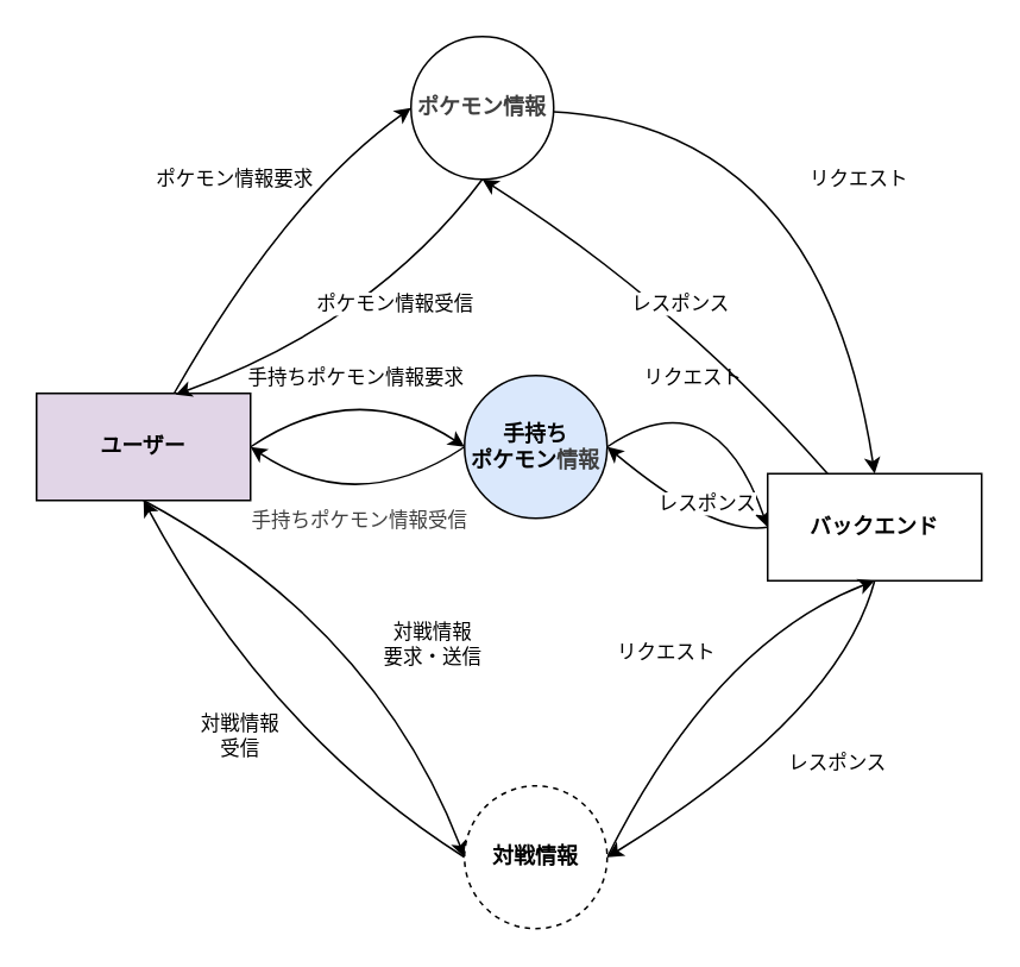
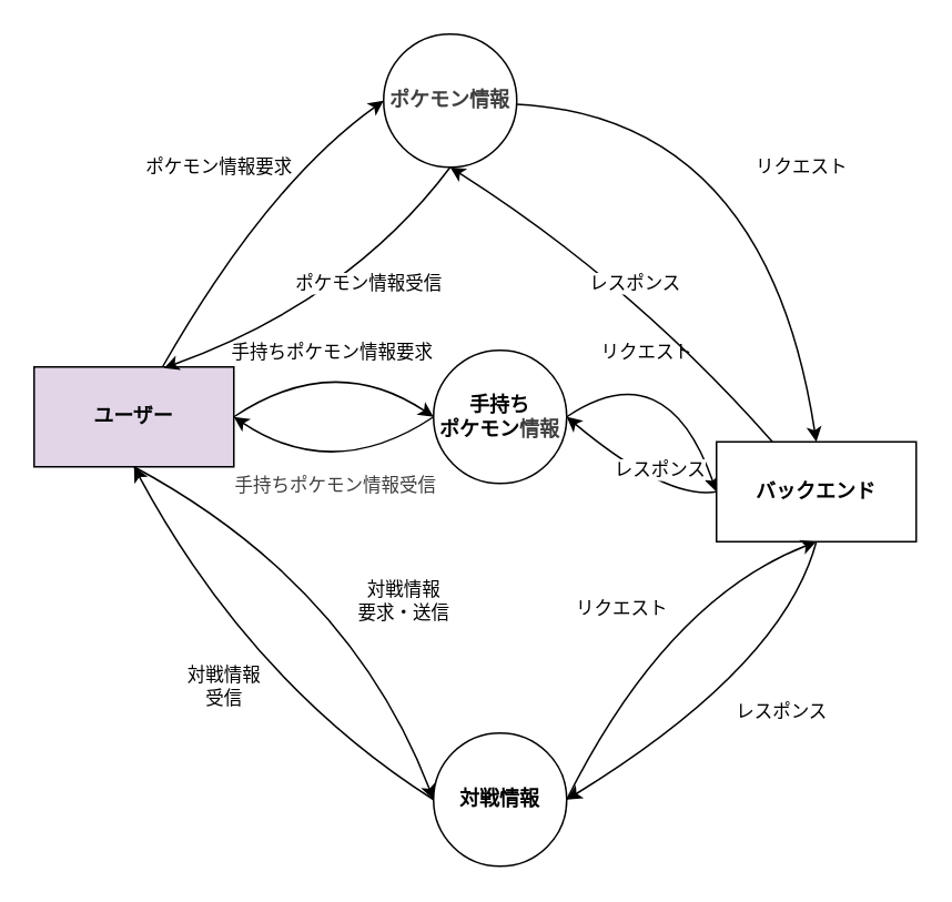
  <mxCell id="0" />
  <mxCell id="1" parent="0" />
  <mxCell id="2" style="edgeStyle=none;html=1;entryX=0;entryY=0.5;entryDx=0;entryDy=0;rounded=0;curved=1;exitX=1;exitY=0.5;exitDx=0;exitDy=0;" edge="1" parent="1"><mxGeometry relative="1" as="geometry"><mxPoint x="140" y="250" as="sourcePoint" /><mxPoint x="260" y="250" as="targetPoint" /><Array as="points"><mxPoint x="200" y="210" /></Array></mxGeometry></mxCell>
  <mxCell id="3" value="&lt;div&gt;&lt;span style=&quot;background-color: light-dark(#ffffff, var(--ge-dark-color, #121212));&quot;&gt;手持ちポケモン情報要求&lt;/span&gt;&lt;/div&gt;" style="edgeLabel;html=1;align=center;verticalAlign=middle;resizable=0;points=[];" vertex="1" connectable="0" parent="2"><mxGeometry x="-0.189" y="-17" relative="1" as="geometry"><mxPoint x="1" y="-21" as="offset" /></mxGeometry></mxCell>
  <mxCell id="4" style="edgeStyle=none;html=1;entryX=0;entryY=0.5;entryDx=0;entryDy=0;rounded=0;curved=1;exitX=1;exitY=0.5;exitDx=0;exitDy=0;" edge="1" parent="1" source="6" target="18"><mxGeometry relative="1" as="geometry"><Array as="points"><mxPoint x="400" y="210" /></Array></mxGeometry></mxCell>
  <mxCell id="5" value="リクエスト" style="edgeLabel;html=1;align=center;verticalAlign=middle;resizable=0;points=[];" vertex="1" connectable="0" parent="4"><mxGeometry x="-0.097" y="-12" relative="1" as="geometry"><mxPoint x="-1" y="-4" as="offset" /></mxGeometry></mxCell>
- <mxCell id="6" value="&lt;div&gt;&lt;b&gt;手持ち&lt;/b&gt;&lt;/div&gt;&lt;div&gt;&lt;b&gt;ポケモン&lt;/b&gt;&lt;b style=&quot;color: rgb(63, 63, 63); background-color: transparent;&quot;&gt;情報&lt;/b&gt;&lt;/div&gt;" style="ellipse;whiteSpace=wrap;html=1;aspect=fixed;fillColor=#dae8fc;" vertex="1" parent="1"><mxGeometry x="260" y="210" width="80" height="80" as="geometry" /></mxCell>
+ <mxCell id="6" value="&lt;div&gt;&lt;b&gt;手持ち&lt;/b&gt;&lt;/div&gt;&lt;div&gt;&lt;b&gt;ポケモン&lt;/b&gt;&lt;b style=&quot;color: rgb(63, 63, 63); background-color: transparent;&quot;&gt;情報&lt;/b&gt;&lt;/div&gt;" style="ellipse;whiteSpace=wrap;html=1;aspect=fixed;" vertex="1" parent="1"><mxGeometry x="260" y="210" width="80" height="80" as="geometry" /></mxCell>
  <mxCell id="7" style="edgeStyle=none;html=1;rounded=0;curved=1;exitX=0;exitY=0.5;exitDx=0;exitDy=0;endSize=6;entryX=1;entryY=0.5;entryDx=0;entryDy=0;" edge="1" parent="1"><mxGeometry relative="1" as="geometry"><mxPoint x="260" y="250" as="sourcePoint" /><mxPoint x="140" y="250" as="targetPoint" /><Array as="points"><mxPoint x="200" y="290" /></Array></mxGeometry></mxCell>
  <mxCell id="8" value="&lt;div style=&quot;color: rgb(63, 63, 63); scrollbar-color: rgb(226, 226, 226) rgb(251, 251, 251);&quot;&gt;&lt;span style=&quot;background-color: light-dark(#ffffff, var(--ge-dark-color, #121212));&quot;&gt;手持ちポケモン情報受信&lt;/span&gt;&lt;/div&gt;" style="edgeLabel;html=1;align=center;verticalAlign=middle;resizable=0;points=[];" vertex="1" connectable="0" parent="7"><mxGeometry x="0.165" y="-11" relative="1" as="geometry"><mxPoint x="4" y="16" as="offset" /></mxGeometry></mxCell>
  <mxCell id="9" style="edgeStyle=none;html=1;entryX=0;entryY=0.5;entryDx=0;entryDy=0;rounded=0;curved=1;exitX=0.5;exitY=1;exitDx=0;exitDy=0;" edge="1" parent="1" source="12" target="22"><mxGeometry relative="1" as="geometry"><Array as="points"><mxPoint x="210" y="350" /></Array></mxGeometry></mxCell>
  <mxCell id="10" value="対戦情報&lt;div&gt;要求・送信&lt;/div&gt;" style="edgeLabel;html=1;align=center;verticalAlign=middle;resizable=0;points=[];" vertex="1" connectable="0" parent="9"><mxGeometry x="0.105" y="-5" relative="1" as="geometry"><mxPoint x="32" y="-2" as="offset" /></mxGeometry></mxCell>
  <mxCell id="11" style="edgeStyle=none;html=1;entryX=0;entryY=0.5;entryDx=0;entryDy=0;rounded=0;curved=1;" edge="1" parent="1" source="12" target="25"><mxGeometry relative="1" as="geometry"><Array as="points"><mxPoint x="160" y="110" /></Array></mxGeometry></mxCell>
  <mxCell id="12" value="&lt;b&gt;ユーザー&lt;/b&gt;" style="rounded=0;whiteSpace=wrap;html=1;fillColor=#e1d5e7;" vertex="1" parent="1"><mxGeometry x="20" y="220" width="120" height="60" as="geometry" /></mxCell>
  <mxCell id="13" style="edgeStyle=none;html=1;entryX=1;entryY=0.5;entryDx=0;entryDy=0;rounded=0;curved=1;exitX=0;exitY=0.5;exitDx=0;exitDy=0;" edge="1" parent="1" source="18" target="6"><mxGeometry relative="1" as="geometry"><Array as="points"><mxPoint x="400" y="300" /></Array></mxGeometry></mxCell>
  <mxCell id="14" value="レスポンス" style="edgeLabel;html=1;align=center;verticalAlign=middle;resizable=0;points=[];" vertex="1" connectable="0" parent="13"><mxGeometry x="-0.078" y="-12" relative="1" as="geometry"><mxPoint x="3" y="3" as="offset" /></mxGeometry></mxCell>
  <mxCell id="15" style="edgeStyle=none;html=1;entryX=1;entryY=0.5;entryDx=0;entryDy=0;rounded=0;curved=1;exitX=0.5;exitY=1;exitDx=0;exitDy=0;" edge="1" parent="1" source="18" target="22"><mxGeometry relative="1" as="geometry"><Array as="points"><mxPoint x="470" y="400" /></Array></mxGeometry></mxCell>
  <mxCell id="16" value="レスポンス" style="edgeLabel;html=1;align=center;verticalAlign=middle;resizable=0;points=[];" vertex="1" connectable="0" parent="15"><mxGeometry x="-0.106" y="-9" relative="1" as="geometry"><mxPoint x="25" y="21" as="offset" /></mxGeometry></mxCell>
  <mxCell id="17" style="edgeStyle=none;html=1;entryX=0.5;entryY=1;entryDx=0;entryDy=0;rounded=0;curved=1;" edge="1" parent="1" source="18" target="25"><mxGeometry relative="1" as="geometry"><Array as="points"><mxPoint x="380" y="170" /></Array></mxGeometry></mxCell>
  <mxCell id="18" value="&lt;b&gt;バックエンド&lt;/b&gt;" style="rounded=0;whiteSpace=wrap;html=1;" vertex="1" parent="1"><mxGeometry x="430" y="265" width="120" height="60" as="geometry" /></mxCell>
  <mxCell id="19" style="edgeStyle=none;html=1;entryX=0.5;entryY=1;entryDx=0;entryDy=0;rounded=0;curved=1;exitX=1;exitY=0.5;exitDx=0;exitDy=0;" edge="1" parent="1" source="22" target="18"><mxGeometry relative="1" as="geometry"><Array as="points"><mxPoint x="400" y="360" /></Array></mxGeometry></mxCell>
  <mxCell id="20" value="リクエスト" style="edgeLabel;html=1;align=center;verticalAlign=middle;resizable=0;points=[];" vertex="1" connectable="0" parent="19"><mxGeometry x="0.0" y="-13" relative="1" as="geometry"><mxPoint x="-31" y="-18" as="offset" /></mxGeometry></mxCell>
  <mxCell id="21" style="edgeStyle=none;html=1;entryX=0.5;entryY=1;entryDx=0;entryDy=0;rounded=0;curved=1;exitX=0;exitY=0.5;exitDx=0;exitDy=0;" edge="1" parent="1" source="22" target="12"><mxGeometry relative="1" as="geometry"><Array as="points"><mxPoint x="150" y="410" /></Array></mxGeometry></mxCell>
- <mxCell id="22" value="&lt;b&gt;対戦情報&lt;/b&gt;" style="ellipse;whiteSpace=wrap;html=1;aspect=fixed;dashed=1;" vertex="1" parent="1"><mxGeometry x="260" y="440" width="80" height="80" as="geometry" /></mxCell>
+ <mxCell id="22" value="&lt;b&gt;対戦情報&lt;/b&gt;" style="ellipse;whiteSpace=wrap;html=1;aspect=fixed;" vertex="1" parent="1"><mxGeometry x="260" y="440" width="80" height="80" as="geometry" /></mxCell>
  <mxCell id="23" value="対戦情報&lt;div&gt;受信&lt;/div&gt;" style="edgeLabel;html=1;align=center;verticalAlign=middle;resizable=0;points=[];" vertex="1" connectable="0" parent="1"><mxGeometry x="251.408" y="370.39" as="geometry"><mxPoint x="-118" y="41" as="offset" /></mxGeometry></mxCell>
  <mxCell id="24" style="edgeStyle=none;html=1;entryX=0.5;entryY=0;entryDx=0;entryDy=0;rounded=0;curved=1;" edge="1" parent="1" source="25" target="18"><mxGeometry relative="1" as="geometry"><Array as="points"><mxPoint x="460" y="70" /></Array></mxGeometry></mxCell>
  <mxCell id="25" value="&lt;div&gt;&lt;b&gt;&lt;span style=&quot;color: rgb(63, 63, 63); background-color: transparent;&quot;&gt;ポケモン&lt;/span&gt;&lt;span style=&quot;background-color: transparent; color: rgb(63, 63, 63);&quot;&gt;情報&lt;/span&gt;&lt;/b&gt;&lt;/div&gt;" style="ellipse;whiteSpace=wrap;html=1;aspect=fixed;" vertex="1" parent="1"><mxGeometry x="230" y="20" width="80" height="80" as="geometry" /></mxCell>
  <mxCell id="26" value="&lt;div&gt;&lt;span style=&quot;background-color: light-dark(#ffffff, var(--ge-dark-color, #121212));&quot;&gt;ポケモン情報要求&lt;/span&gt;&lt;/div&gt;" style="edgeLabel;html=1;align=center;verticalAlign=middle;resizable=0;points=[];" vertex="1" connectable="0" parent="1"><mxGeometry x="130.001" y="99.998" as="geometry" /></mxCell>
  <mxCell id="27" value="リクエスト" style="edgeLabel;html=1;align=center;verticalAlign=middle;resizable=0;points=[];" vertex="1" connectable="0" parent="1"><mxGeometry x="480" y="99.999" as="geometry" /></mxCell>
  <mxCell id="28" value="レスポンス" style="edgeLabel;html=1;align=center;verticalAlign=middle;resizable=0;points=[];" vertex="1" connectable="0" parent="1"><mxGeometry x="380" y="169.999" as="geometry" /></mxCell>
  <mxCell id="29" style="edgeStyle=none;html=1;entryX=0.65;entryY=0.011;entryDx=0;entryDy=0;entryPerimeter=0;exitX=0.5;exitY=1;exitDx=0;exitDy=0;rounded=0;curved=1;" edge="1" parent="1" source="25" target="12"><mxGeometry relative="1" as="geometry"><Array as="points"><mxPoint x="210" y="180" /></Array></mxGeometry></mxCell>
  <mxCell id="30" value="ポケモン情報受信" style="edgeLabel;html=1;align=center;verticalAlign=middle;resizable=0;points=[];" vertex="1" connectable="0" parent="1"><mxGeometry x="220" y="169.999" as="geometry" /></mxCell>
